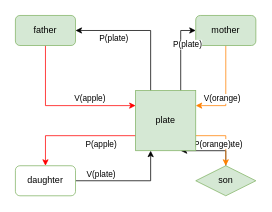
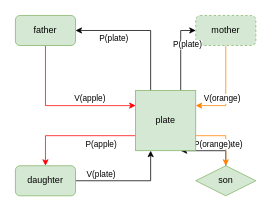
  <mxCell id="0" />
  <mxCell id="1" parent="0" />
  <mxCell id="2" style="edgeStyle=orthogonalEdgeStyle;rounded=0;orthogonalLoop=1;jettySize=auto;html=1;exitX=0.5;exitY=1;exitDx=0;exitDy=0;entryX=0;entryY=0.25;entryDx=0;entryDy=0;strokeColor=#FF0000;" edge="1" parent="1" source="4" target="22"><mxGeometry relative="1" as="geometry" /></mxCell>
  <mxCell id="3" value="V(apple)" style="edgeLabel;html=1;align=center;verticalAlign=middle;resizable=0;points=[];" vertex="1" connectable="0" parent="2"><mxGeometry x="0.257" y="3" relative="1" as="geometry"><mxPoint x="12" y="-7" as="offset" /></mxGeometry></mxCell>
  <mxCell id="4" value="father" style="rounded=1;whiteSpace=wrap;html=1;fillColor=#d5e8d4;strokeColor=#82b366;" vertex="1" parent="1"><mxGeometry x="20" y="20" width="80" height="40" as="geometry" /></mxCell>
  <mxCell id="5" style="edgeStyle=orthogonalEdgeStyle;rounded=0;orthogonalLoop=1;jettySize=auto;html=1;exitX=1;exitY=0.5;exitDx=0;exitDy=0;entryX=0.25;entryY=1;entryDx=0;entryDy=0;" edge="1" parent="1" source="7" target="22"><mxGeometry relative="1" as="geometry" /></mxCell>
  <mxCell id="6" value="V(plate)" style="edgeLabel;html=1;align=center;verticalAlign=middle;resizable=0;points=[];" vertex="1" connectable="0" parent="5"><mxGeometry x="-0.683" y="1" relative="1" as="geometry"><mxPoint x="11" y="-9" as="offset" /></mxGeometry></mxCell>
- <mxCell id="7" value="daughter" style="rounded=1;whiteSpace=wrap;html=1;fillColor=#ffffff;strokeColor=#82b366;" vertex="1" parent="1"><mxGeometry x="20" y="220" width="80" height="40" as="geometry" /></mxCell>
+ <mxCell id="7" value="daughter" style="rounded=1;whiteSpace=wrap;html=1;fillColor=#d5e8d4;strokeColor=#82b366;" vertex="1" parent="1"><mxGeometry x="20" y="220" width="80" height="40" as="geometry" /></mxCell>
  <mxCell id="8" style="edgeStyle=orthogonalEdgeStyle;rounded=0;orthogonalLoop=1;jettySize=auto;html=1;exitX=0.5;exitY=1;exitDx=0;exitDy=0;entryX=1;entryY=0.25;entryDx=0;entryDy=0;fillColor=#fff2cc;strokeColor=#FF8000;" edge="1" parent="1" source="10" target="22"><mxGeometry relative="1" as="geometry" /></mxCell>
  <mxCell id="9" value="V(orange)" style="edgeLabel;html=1;align=center;verticalAlign=middle;resizable=0;points=[];" vertex="1" connectable="0" parent="8"><mxGeometry x="0.443" y="-2" relative="1" as="geometry"><mxPoint x="1" y="-8" as="offset" /></mxGeometry></mxCell>
- <mxCell id="10" value="mother" style="rounded=1;whiteSpace=wrap;html=1;fillColor=#d5e8d4;strokeColor=#82b366;" vertex="1" parent="1"><mxGeometry x="260" y="20" width="80" height="40" as="geometry" /></mxCell>
+ <mxCell id="10" value="mother" style="rounded=1;whiteSpace=wrap;html=1;fillColor=#d5e8d4;strokeColor=#82b366;dashed=1;" vertex="1" parent="1"><mxGeometry x="260" y="20" width="80" height="40" as="geometry" /></mxCell>
  <mxCell id="11" style="edgeStyle=orthogonalEdgeStyle;rounded=0;orthogonalLoop=1;jettySize=auto;html=1;entryX=0.75;entryY=1;entryDx=0;entryDy=0;" edge="1" parent="1" source="13" target="22"><mxGeometry relative="1" as="geometry" /></mxCell>
  <mxCell id="12" value="V(plate)" style="edgeLabel;html=1;align=center;verticalAlign=middle;resizable=0;points=[];" vertex="1" connectable="0" parent="11"><mxGeometry x="-0.383" y="1" relative="1" as="geometry"><mxPoint x="7" y="-11" as="offset" /></mxGeometry></mxCell>
  <mxCell id="13" value="son" style="rhombus;whiteSpace=wrap;html=1;fillColor=#d5e8d4;strokeColor=#82b366;" vertex="1" parent="1"><mxGeometry x="260" y="220" width="80" height="40" as="geometry" /></mxCell>
  <mxCell id="14" style="edgeStyle=orthogonalEdgeStyle;rounded=0;orthogonalLoop=1;jettySize=auto;html=1;exitX=0.25;exitY=0;exitDx=0;exitDy=0;entryX=1;entryY=0.5;entryDx=0;entryDy=0;" edge="1" parent="1" source="22" target="4"><mxGeometry relative="1" as="geometry" /></mxCell>
  <mxCell id="15" value="P(plate)" style="edgeLabel;html=1;align=center;verticalAlign=middle;resizable=0;points=[];" vertex="1" connectable="0" parent="14"><mxGeometry x="0.333" relative="1" as="geometry"><mxPoint x="-10" y="10" as="offset" /></mxGeometry></mxCell>
  <mxCell id="16" style="edgeStyle=orthogonalEdgeStyle;rounded=0;orthogonalLoop=1;jettySize=auto;html=1;exitX=0.75;exitY=0;exitDx=0;exitDy=0;entryX=0;entryY=0.5;entryDx=0;entryDy=0;" edge="1" parent="1" source="22" target="10"><mxGeometry relative="1" as="geometry" /></mxCell>
  <mxCell id="17" value="P(plate)" style="edgeLabel;html=1;align=center;verticalAlign=middle;resizable=0;points=[];" vertex="1" connectable="0" parent="16"><mxGeometry x="0.4" y="-2" relative="1" as="geometry"><mxPoint x="6" y="8" as="offset" /></mxGeometry></mxCell>
  <mxCell id="18" style="edgeStyle=orthogonalEdgeStyle;rounded=0;orthogonalLoop=1;jettySize=auto;html=1;exitX=0;exitY=0.75;exitDx=0;exitDy=0;strokeColor=#FF0000;" edge="1" parent="1" source="22" target="7"><mxGeometry relative="1" as="geometry" /></mxCell>
  <mxCell id="19" value="P(apple)" style="edgeLabel;html=1;align=center;verticalAlign=middle;resizable=0;points=[];" vertex="1" connectable="0" parent="18"><mxGeometry x="-0.343" relative="1" as="geometry"><mxPoint x="6" y="10" as="offset" /></mxGeometry></mxCell>
  <mxCell id="20" style="edgeStyle=orthogonalEdgeStyle;rounded=0;orthogonalLoop=1;jettySize=auto;html=1;exitX=1;exitY=0.75;exitDx=0;exitDy=0;strokeColor=#FF8000;" edge="1" parent="1" source="22" target="13"><mxGeometry relative="1" as="geometry" /></mxCell>
  <mxCell id="21" value="P(orange)" style="edgeLabel;html=1;align=center;verticalAlign=middle;resizable=0;points=[];" vertex="1" connectable="0" parent="20"><mxGeometry x="-0.7" y="2" relative="1" as="geometry"><mxPoint x="9" y="12" as="offset" /></mxGeometry></mxCell>
  <mxCell id="22" value="plate" style="whiteSpace=wrap;html=1;aspect=fixed;fillColor=#d5e8d4;strokeColor=#82b366;" vertex="1" parent="1"><mxGeometry x="180" y="120" width="80" height="80" as="geometry" /></mxCell>
